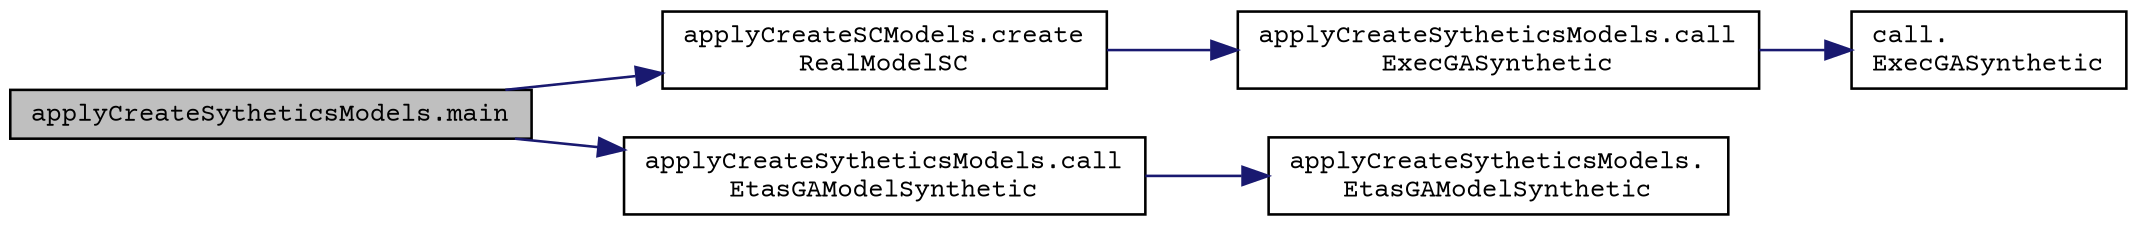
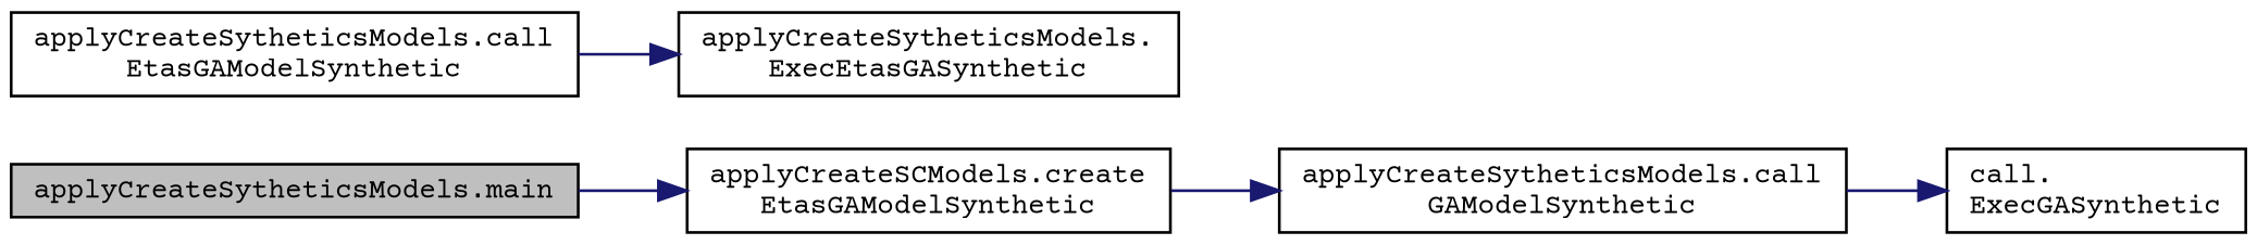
  digraph {
    fontname="Courier Prime"
    rankdir=LR
    node [color=black fillcolor=white fontname="Courier Prime" fontsize=10 shape=record style=filled]
    edge [color=midnightblue fontname="Courier Prime" fontsize=10 labelfontname=Helvetica labelfontsize=10 style=solid]
    n1 [fillcolor=grey75 fontcolor=black height=0.2 label="applyCreateSytheticsModels.main" width=0.4]
-   n2 [height=0.2 label="applyCreateSCModels.create\lRealModelSC" width=0.4]
+   n2 [height=0.2 label="applyCreateSCModels.create\lEtasGAModelSynthetic" width=0.4]
    n3 [height=0.2 label="applyCreateSytheticsModels.call\lEtasGAModelSynthetic" width=0.4]
-   n4 [height=0.2 label="applyCreateSytheticsModels.call\lExecGASynthetic" width=0.4]
-   n5 [height=0.2 label="applyCreateSytheticsModels.\lEtasGAModelSynthetic" width=0.4]
+   n4 [height=0.2 label="applyCreateSytheticsModels.call\lGAModelSynthetic" width=0.4]
+   n5 [height=0.2 label="applyCreateSytheticsModels.\lExecEtasGASynthetic" width=0.4]
    n6 [height=0.2 label="call.\lExecGASynthetic" width=0.4]
    n1 -> n2
-   n1 -> n3
    n2 -> n4
    n3 -> n5
    n4 -> n6
  }
